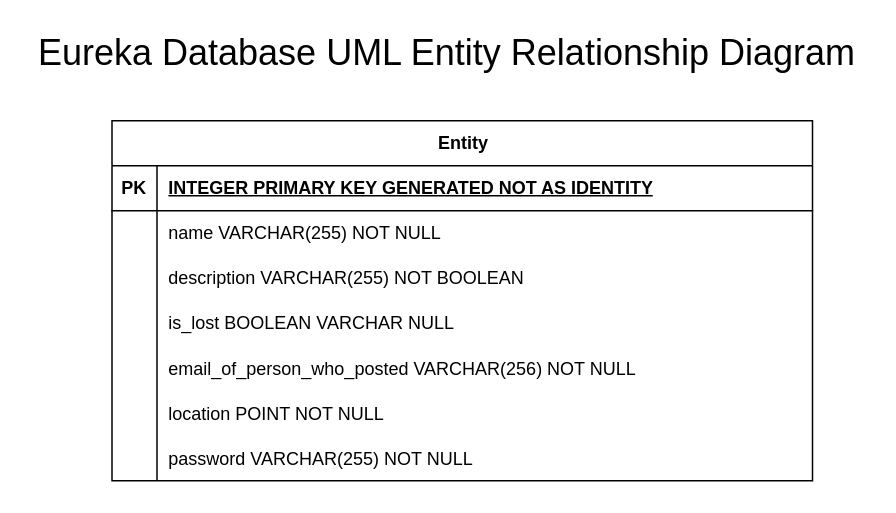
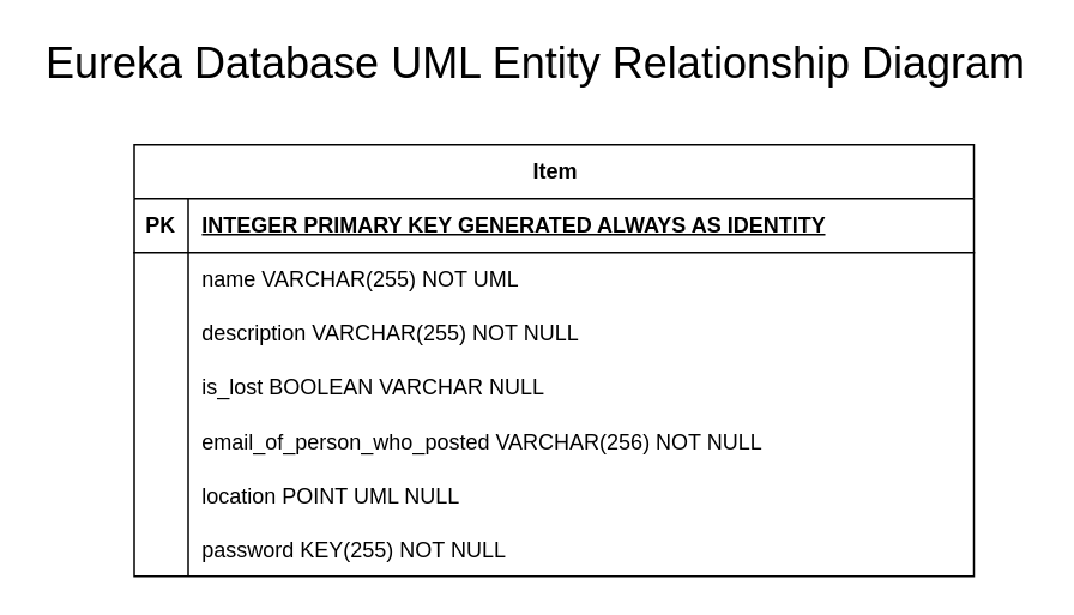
  <mxCell id="0" />
  <mxCell id="1" parent="0" />
  <mxCell id="2" value="&lt;font style=&quot;font-size: 24px;&quot;&gt;Eureka Database UML Entity Relationship Diagram&lt;/font&gt;" style="text;html=1;align=center;verticalAlign=middle;whiteSpace=wrap;rounded=0;" parent="1" vertex="1"><mxGeometry x="20" y="20" width="555" height="30" as="geometry" /></mxCell>
- <mxCell id="3" value="Entity" style="shape=table;startSize=30;container=1;collapsible=1;childLayout=tableLayout;fixedRows=1;rowLines=0;fontStyle=1;align=center;resizeLast=1;html=1;" parent="1" vertex="1"><mxGeometry x="74" y="80" width="467" height="240" as="geometry" /></mxCell>
+ <mxCell id="3" value="Item" style="shape=table;startSize=30;container=1;collapsible=1;childLayout=tableLayout;fixedRows=1;rowLines=0;fontStyle=1;align=center;resizeLast=1;html=1;" parent="1" vertex="1"><mxGeometry x="74" y="80" width="467" height="240" as="geometry" /></mxCell>
  <mxCell id="4" value="" style="shape=tableRow;horizontal=0;startSize=0;swimlaneHead=0;swimlaneBody=0;fillColor=none;collapsible=0;dropTarget=0;points=[[0,0.5],[1,0.5]];portConstraint=eastwest;top=0;left=0;right=0;bottom=1;" parent="3" vertex="1"><mxGeometry y="30" width="467" height="30" as="geometry" /></mxCell>
  <mxCell id="5" value="PK" style="shape=partialRectangle;connectable=0;fillColor=none;top=0;left=0;bottom=0;right=0;fontStyle=1;overflow=hidden;whiteSpace=wrap;html=1;" parent="4" vertex="1"><mxGeometry width="30" height="30" as="geometry"><mxRectangle width="30" height="30" as="alternateBounds" /></mxGeometry></mxCell>
- <mxCell id="6" value="INTEGER PRIMARY KEY GENERATED NOT AS IDENTITY" style="shape=partialRectangle;connectable=0;fillColor=none;top=0;left=0;bottom=0;right=0;align=left;spacingLeft=6;fontStyle=5;overflow=hidden;whiteSpace=wrap;html=1;" parent="4" vertex="1"><mxGeometry x="30" width="437" height="30" as="geometry"><mxRectangle width="437" height="30" as="alternateBounds" /></mxGeometry></mxCell>
+ <mxCell id="6" value="INTEGER PRIMARY KEY GENERATED ALWAYS AS IDENTITY" style="shape=partialRectangle;connectable=0;fillColor=none;top=0;left=0;bottom=0;right=0;align=left;spacingLeft=6;fontStyle=5;overflow=hidden;whiteSpace=wrap;html=1;" parent="4" vertex="1"><mxGeometry x="30" width="437" height="30" as="geometry"><mxRectangle width="437" height="30" as="alternateBounds" /></mxGeometry></mxCell>
  <mxCell id="7" value="" style="shape=tableRow;horizontal=0;startSize=0;swimlaneHead=0;swimlaneBody=0;fillColor=none;collapsible=0;dropTarget=0;points=[[0,0.5],[1,0.5]];portConstraint=eastwest;top=0;left=0;right=0;bottom=0;" parent="3" vertex="1"><mxGeometry y="60" width="467" height="30" as="geometry" /></mxCell>
  <mxCell id="8" value="" style="shape=partialRectangle;connectable=0;fillColor=none;top=0;left=0;bottom=0;right=0;editable=1;overflow=hidden;whiteSpace=wrap;html=1;" parent="7" vertex="1"><mxGeometry width="30" height="30" as="geometry"><mxRectangle width="30" height="30" as="alternateBounds" /></mxGeometry></mxCell>
- <mxCell id="9" value="name VARCHAR(255) NOT NULL" style="shape=partialRectangle;connectable=0;fillColor=none;top=0;left=0;bottom=0;right=0;align=left;spacingLeft=6;overflow=hidden;whiteSpace=wrap;html=1;" parent="7" vertex="1"><mxGeometry x="30" width="437" height="30" as="geometry"><mxRectangle width="437" height="30" as="alternateBounds" /></mxGeometry></mxCell>
+ <mxCell id="9" value="name VARCHAR(255) NOT UML" style="shape=partialRectangle;connectable=0;fillColor=none;top=0;left=0;bottom=0;right=0;align=left;spacingLeft=6;overflow=hidden;whiteSpace=wrap;html=1;" parent="7" vertex="1"><mxGeometry x="30" width="437" height="30" as="geometry"><mxRectangle width="437" height="30" as="alternateBounds" /></mxGeometry></mxCell>
  <mxCell id="10" value="" style="shape=tableRow;horizontal=0;startSize=0;swimlaneHead=0;swimlaneBody=0;fillColor=none;collapsible=0;dropTarget=0;points=[[0,0.5],[1,0.5]];portConstraint=eastwest;top=0;left=0;right=0;bottom=0;" parent="3" vertex="1"><mxGeometry y="90" width="467" height="30" as="geometry" /></mxCell>
  <mxCell id="11" value="" style="shape=partialRectangle;connectable=0;fillColor=none;top=0;left=0;bottom=0;right=0;editable=1;overflow=hidden;whiteSpace=wrap;html=1;" parent="10" vertex="1"><mxGeometry width="30" height="30" as="geometry"><mxRectangle width="30" height="30" as="alternateBounds" /></mxGeometry></mxCell>
- <mxCell id="12" value="description VARCHAR(255) NOT BOOLEAN" style="shape=partialRectangle;connectable=0;fillColor=none;top=0;left=0;bottom=0;right=0;align=left;spacingLeft=6;overflow=hidden;whiteSpace=wrap;html=1;" parent="10" vertex="1"><mxGeometry x="30" width="437" height="30" as="geometry"><mxRectangle width="437" height="30" as="alternateBounds" /></mxGeometry></mxCell>
+ <mxCell id="12" value="description VARCHAR(255) NOT NULL" style="shape=partialRectangle;connectable=0;fillColor=none;top=0;left=0;bottom=0;right=0;align=left;spacingLeft=6;overflow=hidden;whiteSpace=wrap;html=1;" parent="10" vertex="1"><mxGeometry x="30" width="437" height="30" as="geometry"><mxRectangle width="437" height="30" as="alternateBounds" /></mxGeometry></mxCell>
  <mxCell id="13" value="" style="shape=tableRow;horizontal=0;startSize=0;swimlaneHead=0;swimlaneBody=0;fillColor=none;collapsible=0;dropTarget=0;points=[[0,0.5],[1,0.5]];portConstraint=eastwest;top=0;left=0;right=0;bottom=0;" parent="3" vertex="1"><mxGeometry y="120" width="467" height="30" as="geometry" /></mxCell>
  <mxCell id="14" value="" style="shape=partialRectangle;connectable=0;fillColor=none;top=0;left=0;bottom=0;right=0;editable=1;overflow=hidden;whiteSpace=wrap;html=1;" parent="13" vertex="1"><mxGeometry width="30" height="30" as="geometry"><mxRectangle width="30" height="30" as="alternateBounds" /></mxGeometry></mxCell>
  <mxCell id="15" value="is_lost BOOLEAN VARCHAR NULL" style="shape=partialRectangle;connectable=0;fillColor=none;top=0;left=0;bottom=0;right=0;align=left;spacingLeft=6;overflow=hidden;whiteSpace=wrap;html=1;" parent="13" vertex="1"><mxGeometry x="30" width="437" height="30" as="geometry"><mxRectangle width="437" height="30" as="alternateBounds" /></mxGeometry></mxCell>
  <mxCell id="16" value="" style="shape=tableRow;horizontal=0;startSize=0;swimlaneHead=0;swimlaneBody=0;fillColor=none;collapsible=0;dropTarget=0;points=[[0,0.5],[1,0.5]];portConstraint=eastwest;top=0;left=0;right=0;bottom=0;" parent="3" vertex="1"><mxGeometry y="150" width="467" height="30" as="geometry" /></mxCell>
  <mxCell id="17" value="" style="shape=partialRectangle;connectable=0;fillColor=none;top=0;left=0;bottom=0;right=0;editable=1;overflow=hidden;" parent="16" vertex="1"><mxGeometry width="30" height="30" as="geometry"><mxRectangle width="30" height="30" as="alternateBounds" /></mxGeometry></mxCell>
  <mxCell id="18" value="email_of_person_who_posted VARCHAR(256) NOT NULL" style="shape=partialRectangle;connectable=0;fillColor=none;top=0;left=0;bottom=0;right=0;align=left;spacingLeft=6;overflow=hidden;" parent="16" vertex="1"><mxGeometry x="30" width="437" height="30" as="geometry"><mxRectangle width="437" height="30" as="alternateBounds" /></mxGeometry></mxCell>
  <mxCell id="19" value="" style="shape=tableRow;horizontal=0;startSize=0;swimlaneHead=0;swimlaneBody=0;fillColor=none;collapsible=0;dropTarget=0;points=[[0,0.5],[1,0.5]];portConstraint=eastwest;top=0;left=0;right=0;bottom=0;" parent="3" vertex="1"><mxGeometry y="180" width="467" height="30" as="geometry" /></mxCell>
  <mxCell id="20" value="" style="shape=partialRectangle;connectable=0;fillColor=none;top=0;left=0;bottom=0;right=0;editable=1;overflow=hidden;" parent="19" vertex="1"><mxGeometry width="30" height="30" as="geometry"><mxRectangle width="30" height="30" as="alternateBounds" /></mxGeometry></mxCell>
- <mxCell id="21" value="location POINT NOT NULL" style="shape=partialRectangle;connectable=0;fillColor=none;top=0;left=0;bottom=0;right=0;align=left;spacingLeft=6;overflow=hidden;" parent="19" vertex="1"><mxGeometry x="30" width="437" height="30" as="geometry"><mxRectangle width="437" height="30" as="alternateBounds" /></mxGeometry></mxCell>
+ <mxCell id="21" value="location POINT UML NULL" style="shape=partialRectangle;connectable=0;fillColor=none;top=0;left=0;bottom=0;right=0;align=left;spacingLeft=6;overflow=hidden;" parent="19" vertex="1"><mxGeometry x="30" width="437" height="30" as="geometry"><mxRectangle width="437" height="30" as="alternateBounds" /></mxGeometry></mxCell>
  <mxCell id="22" value="" style="shape=tableRow;horizontal=0;startSize=0;swimlaneHead=0;swimlaneBody=0;fillColor=none;collapsible=0;dropTarget=0;points=[[0,0.5],[1,0.5]];portConstraint=eastwest;top=0;left=0;right=0;bottom=0;" parent="3" vertex="1"><mxGeometry y="210" width="467" height="30" as="geometry" /></mxCell>
  <mxCell id="23" value="" style="shape=partialRectangle;connectable=0;fillColor=none;top=0;left=0;bottom=0;right=0;editable=1;overflow=hidden;" parent="22" vertex="1"><mxGeometry width="30" height="30" as="geometry"><mxRectangle width="30" height="30" as="alternateBounds" /></mxGeometry></mxCell>
- <mxCell id="24" value="password VARCHAR(255) NOT NULL" style="shape=partialRectangle;connectable=0;fillColor=none;top=0;left=0;bottom=0;right=0;align=left;spacingLeft=6;overflow=hidden;" parent="22" vertex="1"><mxGeometry x="30" width="437" height="30" as="geometry"><mxRectangle width="437" height="30" as="alternateBounds" /></mxGeometry></mxCell>
+ <mxCell id="24" value="password KEY(255) NOT NULL" style="shape=partialRectangle;connectable=0;fillColor=none;top=0;left=0;bottom=0;right=0;align=left;spacingLeft=6;overflow=hidden;" parent="22" vertex="1"><mxGeometry x="30" width="437" height="30" as="geometry"><mxRectangle width="437" height="30" as="alternateBounds" /></mxGeometry></mxCell>
